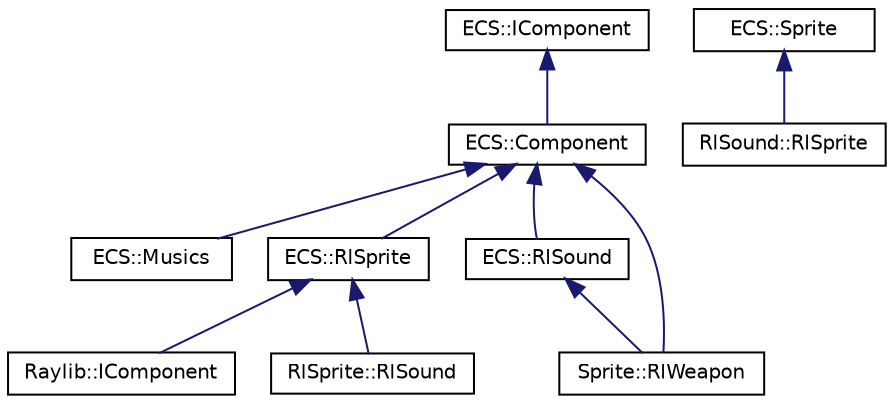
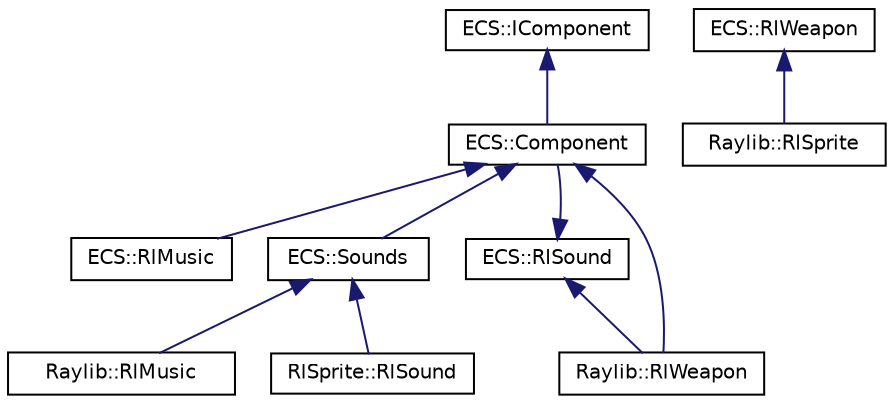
  digraph {
    rankdir=TB
    node [color=black fillcolor=white fontname=Helvetica fontsize=10 shape=record style=filled]
    edge [color=midnightblue dir=back fontname=Helvetica fontsize=10 labelfontname=Helvetica labelfontsize=10 style=solid]
    n1 [height=0.2 label="ECS::IComponent" width=0.4]
    n2 [height=0.2 label="ECS::Component" width=0.4]
-   n3 [height=0.2 label="ECS::Musics" width=0.4]
-   n4 [height=0.2 label="ECS::RlSprite" width=0.4]
+   n3 [height=0.2 label="ECS::RlMusic" width=0.4]
+   n4 [height=0.2 label="ECS::Sounds" width=0.4]
    n5 [height=0.2 label="ECS::RlSound" width=0.4]
-   n6 [height=0.2 label="Sprite::RlWeapon" width=0.4]
-   n7 [height=0.2 label="Raylib::IComponent" width=0.4]
+   n6 [height=0.2 label="Raylib::RlWeapon" width=0.4]
+   n7 [height=0.2 label="Raylib::RlMusic" width=0.4]
    n8 [height=0.2 label="RlSprite::RlSound" width=0.4]
-   n9 [height=0.2 label="ECS::Sprite" width=0.4]
-   n10 [height=0.2 label="RlSound::RlSprite" width=0.4]
+   n9 [height=0.2 label="ECS::RlWeapon" width=0.4]
+   n10 [height=0.2 label="Raylib::RlSprite" width=0.4]
    n1 -> n2
    n2 -> n3
    n2 -> n4
-   n2 -> n5
+   n5 -> n2
    n2 -> n6
    n4 -> n7
    n4 -> n8
    n5 -> n6
    n9 -> n10
  }
